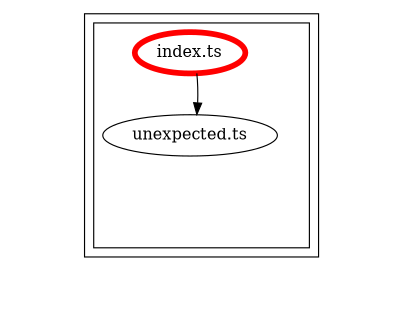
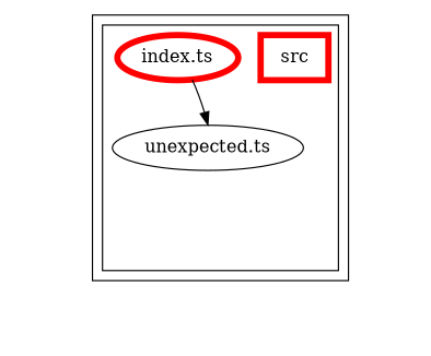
  digraph {
    compound=true
    edge [style=invis]
    n1 [label="unexpected.ts"]
    exit_src [style=invis]
+   n3 [color="#ff0000" label=src penwidth=5 shape=rectangle]
    n4 [color="#ff0000" label="index.ts" penwidth=5]
    "dependency-graph-[object Object]" [style=invis]
    subgraph cluster_1 {
      color="#000000"
      subgraph cluster_2 {
        color="#000000"
        n1
        exit_src
+       n3
        n4
      }
    }
    n1 -> exit_src
    exit_src -> exit_src
    exit_src -> exit_src
    exit_src -> "dependency-graph-[object Object]"
    n4 -> n1
    n4 -> n1 [color=black style=solid]
    n4 -> exit_src
  }
